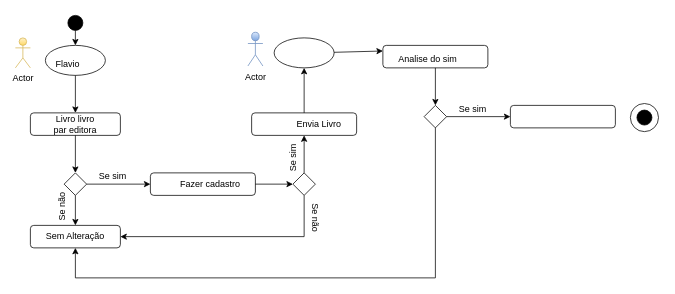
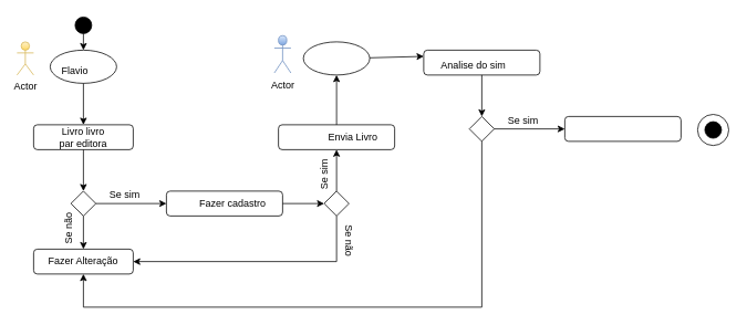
  <mxCell id="0" />
  <mxCell id="1" parent="0" />
  <mxCell id="2" value="" style="edgeStyle=none;rounded=0;orthogonalLoop=1;jettySize=auto;html=1;" edge="1" parent="1" source="3" target="12"><mxGeometry relative="1" as="geometry" /></mxCell>
  <mxCell id="3" value="" style="ellipse;whiteSpace=wrap;html=1;aspect=fixed;fillColor=#000000;" vertex="1" parent="1"><mxGeometry x="90" y="20" width="20" height="20" as="geometry" /></mxCell>
  <mxCell id="4" value="" style="edgeStyle=none;rounded=0;orthogonalLoop=1;jettySize=auto;html=1;" edge="1" parent="1" source="5" target="8"><mxGeometry relative="1" as="geometry" /></mxCell>
  <mxCell id="5" value="" style="rounded=1;whiteSpace=wrap;html=1;strokeColor=#000000;fillColor=none;" vertex="1" parent="1"><mxGeometry x="40" y="150" width="120" height="30" as="geometry" /></mxCell>
  <mxCell id="6" value="" style="edgeStyle=none;rounded=0;orthogonalLoop=1;jettySize=auto;html=1;" edge="1" parent="1" source="8" target="10"><mxGeometry relative="1" as="geometry" /></mxCell>
  <mxCell id="7" value="" style="edgeStyle=none;rounded=0;orthogonalLoop=1;jettySize=auto;html=1;" edge="1" parent="1" source="8" target="16"><mxGeometry relative="1" as="geometry" /></mxCell>
  <mxCell id="8" value="" style="rhombus;whiteSpace=wrap;html=1;strokeColor=#000000;fillColor=none;" vertex="1" parent="1"><mxGeometry x="85" y="230" width="30" height="30" as="geometry" /></mxCell>
  <mxCell id="9" style="edgeStyle=none;rounded=0;orthogonalLoop=1;jettySize=auto;html=1;exitX=0.5;exitY=1;exitDx=0;exitDy=0;entryX=1;entryY=0.5;entryDx=0;entryDy=0;" edge="1" parent="1" source="23" target="20"><mxGeometry relative="1" as="geometry"><mxPoint x="370" y="320" as="targetPoint" /><mxPoint x="380" y="370" as="sourcePoint" /><Array as="points"><mxPoint x="405" y="315" /></Array></mxGeometry></mxCell>
  <mxCell id="10" value="" style="rounded=1;whiteSpace=wrap;html=1;strokeColor=#000000;fillColor=none;" vertex="1" parent="1"><mxGeometry x="40" y="300" width="120" height="30" as="geometry" /></mxCell>
  <mxCell id="11" value="" style="edgeStyle=none;rounded=0;orthogonalLoop=1;jettySize=auto;html=1;" edge="1" parent="1" source="12" target="5"><mxGeometry relative="1" as="geometry" /></mxCell>
  <mxCell id="12" value="" style="ellipse;whiteSpace=wrap;html=1;strokeColor=#000000;fillColor=none;" vertex="1" parent="1"><mxGeometry x="60" y="60" width="80" height="40" as="geometry" /></mxCell>
  <mxCell id="13" value="Flavio" style="text;html=1;strokeColor=none;fillColor=none;align=center;verticalAlign=middle;whiteSpace=wrap;rounded=0;" vertex="1" parent="1"><mxGeometry x="70" y="75" width="40" height="20" as="geometry" /></mxCell>
  <mxCell id="14" value="Livro livro par editora" style="text;html=1;strokeColor=none;fillColor=none;align=center;verticalAlign=middle;whiteSpace=wrap;rounded=0;" vertex="1" parent="1"><mxGeometry x="65" y="155" width="70" height="20" as="geometry" /></mxCell>
  <mxCell id="15" value="" style="edgeStyle=none;rounded=0;orthogonalLoop=1;jettySize=auto;html=1;" edge="1" parent="1" source="16" target="23"><mxGeometry relative="1" as="geometry" /></mxCell>
  <mxCell id="16" value="" style="rounded=1;whiteSpace=wrap;html=1;strokeColor=#000000;fillColor=none;" vertex="1" parent="1"><mxGeometry x="200" y="230" width="140" height="30" as="geometry" /></mxCell>
  <mxCell id="17" value="Actor" style="shape=umlActor;verticalLabelPosition=bottom;verticalAlign=top;html=1;outlineConnect=0;strokeColor=#d6b656;fillColor=#fff2cc;gradientColor=#ffd966;" vertex="1" parent="1"><mxGeometry x="20" y="50" width="20" height="40" as="geometry" /></mxCell>
  <mxCell id="18" value="Se sim" style="text;html=1;strokeColor=none;fillColor=none;align=center;verticalAlign=middle;whiteSpace=wrap;rounded=0;" vertex="1" parent="1"><mxGeometry x="130" y="230" width="40" height="10" as="geometry" /></mxCell>
  <mxCell id="19" value="Se não" style="text;html=1;strokeColor=none;fillColor=none;align=center;verticalAlign=middle;whiteSpace=wrap;rounded=0;rotation=270;" vertex="1" parent="1"><mxGeometry x="60" y="270" width="46" height="10" as="geometry" /></mxCell>
- <mxCell id="20" value="Sem Alteração" style="text;html=1;strokeColor=none;fillColor=none;align=center;verticalAlign=middle;whiteSpace=wrap;rounded=0;" vertex="1" parent="1"><mxGeometry x="40" y="300" width="120" height="30" as="geometry" /></mxCell>
+ <mxCell id="20" value="Fazer Alteração" style="text;html=1;strokeColor=none;fillColor=none;align=center;verticalAlign=middle;whiteSpace=wrap;rounded=0;" vertex="1" parent="1"><mxGeometry x="40" y="300" width="120" height="30" as="geometry" /></mxCell>
  <mxCell id="21" value="Fazer cadastro" style="text;html=1;strokeColor=none;fillColor=none;align=center;verticalAlign=middle;whiteSpace=wrap;rounded=0;" vertex="1" parent="1"><mxGeometry x="235" y="237.5" width="90" height="15" as="geometry" /></mxCell>
  <mxCell id="22" value="" style="edgeStyle=none;rounded=0;orthogonalLoop=1;jettySize=auto;html=1;" edge="1" parent="1" source="23" target="26"><mxGeometry relative="1" as="geometry" /></mxCell>
  <mxCell id="23" value="" style="rhombus;whiteSpace=wrap;html=1;strokeColor=#000000;fillColor=none;" vertex="1" parent="1"><mxGeometry x="390" y="230" width="30" height="30" as="geometry" /></mxCell>
  <mxCell id="24" value="Se não" style="text;html=1;strokeColor=none;fillColor=none;align=center;verticalAlign=middle;whiteSpace=wrap;rounded=0;rotation=90;" vertex="1" parent="1"><mxGeometry x="390" y="280" width="60" height="20" as="geometry" /></mxCell>
  <mxCell id="25" style="edgeStyle=none;rounded=0;orthogonalLoop=1;jettySize=auto;html=1;entryX=0.5;entryY=1;entryDx=0;entryDy=0;" edge="1" parent="1" source="26" target="30"><mxGeometry relative="1" as="geometry" /></mxCell>
  <mxCell id="26" value="" style="rounded=1;whiteSpace=wrap;html=1;strokeColor=#000000;fillColor=none;" vertex="1" parent="1"><mxGeometry x="335" y="150" width="140" height="30" as="geometry" /></mxCell>
  <mxCell id="27" value="Se sim" style="text;html=1;strokeColor=none;fillColor=none;align=center;verticalAlign=middle;whiteSpace=wrap;rounded=0;rotation=270;" vertex="1" parent="1"><mxGeometry x="370" y="200" width="40" height="20" as="geometry" /></mxCell>
  <mxCell id="28" value="Envia Livro" style="text;html=1;strokeColor=none;fillColor=none;align=center;verticalAlign=middle;whiteSpace=wrap;rounded=0;" vertex="1" parent="1"><mxGeometry x="390" y="155" width="70" height="20" as="geometry" /></mxCell>
  <mxCell id="29" value="" style="edgeStyle=none;rounded=0;orthogonalLoop=1;jettySize=auto;html=1;entryX=0;entryY=0.25;entryDx=0;entryDy=0;" edge="1" parent="1" source="30" target="33"><mxGeometry relative="1" as="geometry" /></mxCell>
  <mxCell id="30" value="" style="ellipse;whiteSpace=wrap;html=1;strokeColor=#000000;fillColor=none;" vertex="1" parent="1"><mxGeometry x="365" y="50" width="80" height="40" as="geometry" /></mxCell>
  <mxCell id="31" value="Actor" style="shape=umlActor;verticalLabelPosition=bottom;verticalAlign=top;html=1;outlineConnect=0;strokeColor=#6c8ebf;fillColor=#dae8fc;gradientColor=#7ea6e0;" vertex="1" parent="1"><mxGeometry x="330" y="42.5" width="20" height="45" as="geometry" /></mxCell>
  <mxCell id="32" style="edgeStyle=none;rounded=0;orthogonalLoop=1;jettySize=auto;html=1;exitX=0.5;exitY=1;exitDx=0;exitDy=0;entryX=0.5;entryY=0;entryDx=0;entryDy=0;" edge="1" parent="1" source="33" target="37"><mxGeometry relative="1" as="geometry" /></mxCell>
  <mxCell id="33" value="" style="rounded=1;whiteSpace=wrap;html=1;strokeColor=#000000;fillColor=none;" vertex="1" parent="1"><mxGeometry x="510" y="60" width="140" height="30" as="geometry" /></mxCell>
  <mxCell id="34" value="&lt;br&gt;Analise do sim" style="text;html=1;strokeColor=none;fillColor=none;align=center;verticalAlign=middle;whiteSpace=wrap;rounded=0;" vertex="1" parent="1"><mxGeometry x="520" y="60" width="100" height="20" as="geometry" /></mxCell>
  <mxCell id="35" style="edgeStyle=none;rounded=0;orthogonalLoop=1;jettySize=auto;html=1;entryX=0;entryY=0.5;entryDx=0;entryDy=0;" edge="1" parent="1" source="37" target="38"><mxGeometry relative="1" as="geometry" /></mxCell>
  <mxCell id="36" style="edgeStyle=none;rounded=0;orthogonalLoop=1;jettySize=auto;html=1;entryX=0.5;entryY=1;entryDx=0;entryDy=0;" edge="1" parent="1" source="37" target="20"><mxGeometry relative="1" as="geometry"><mxPoint x="100" y="360" as="targetPoint" /><Array as="points"><mxPoint x="580" y="370" /><mxPoint x="100" y="370" /></Array></mxGeometry></mxCell>
  <mxCell id="37" value="" style="rhombus;whiteSpace=wrap;html=1;strokeColor=#000000;fillColor=none;" vertex="1" parent="1"><mxGeometry x="565" y="140" width="30" height="30" as="geometry" /></mxCell>
  <mxCell id="38" value="" style="rounded=1;whiteSpace=wrap;html=1;strokeColor=#000000;fillColor=none;" vertex="1" parent="1"><mxGeometry x="680" y="140" width="140" height="30" as="geometry" /></mxCell>
  <mxCell id="39" value="Se sim" style="text;html=1;strokeColor=none;fillColor=none;align=center;verticalAlign=middle;whiteSpace=wrap;rounded=0;" vertex="1" parent="1"><mxGeometry x="610" y="135" width="40" height="20" as="geometry" /></mxCell>
  <mxCell id="40" value="" style="ellipse;whiteSpace=wrap;html=1;aspect=fixed;strokeColor=#000000;fillColor=none;" vertex="1" parent="1"><mxGeometry x="840" y="137.5" width="37.5" height="37.5" as="geometry" /></mxCell>
  <mxCell id="41" value="" style="ellipse;whiteSpace=wrap;html=1;aspect=fixed;fillColor=#000000;" vertex="1" parent="1"><mxGeometry x="848.75" y="146.25" width="20" height="20" as="geometry" /></mxCell>
